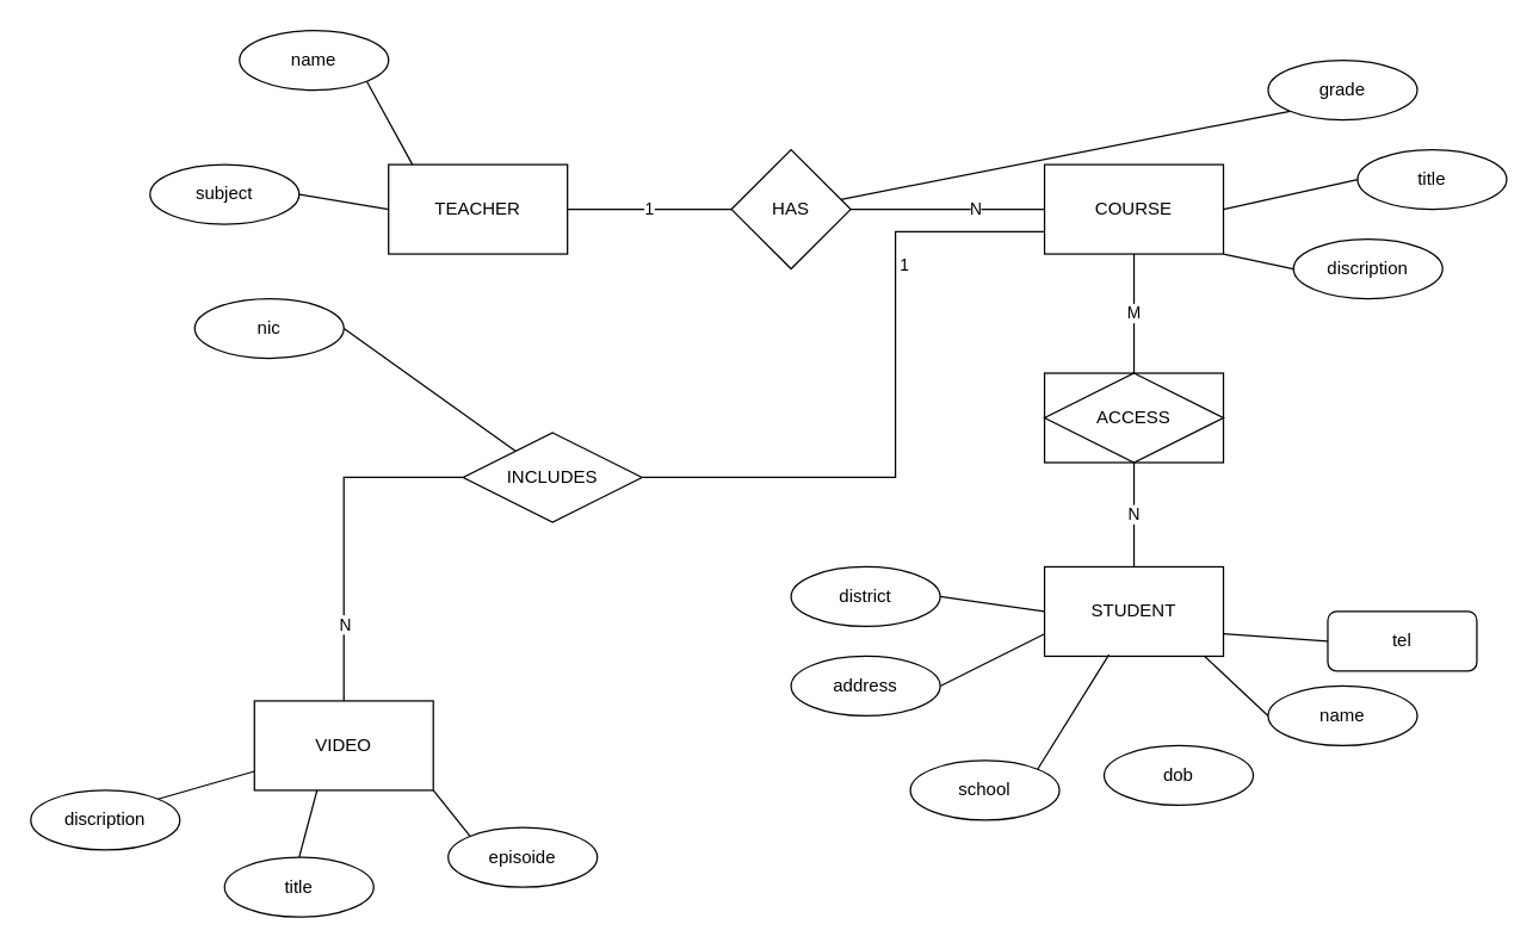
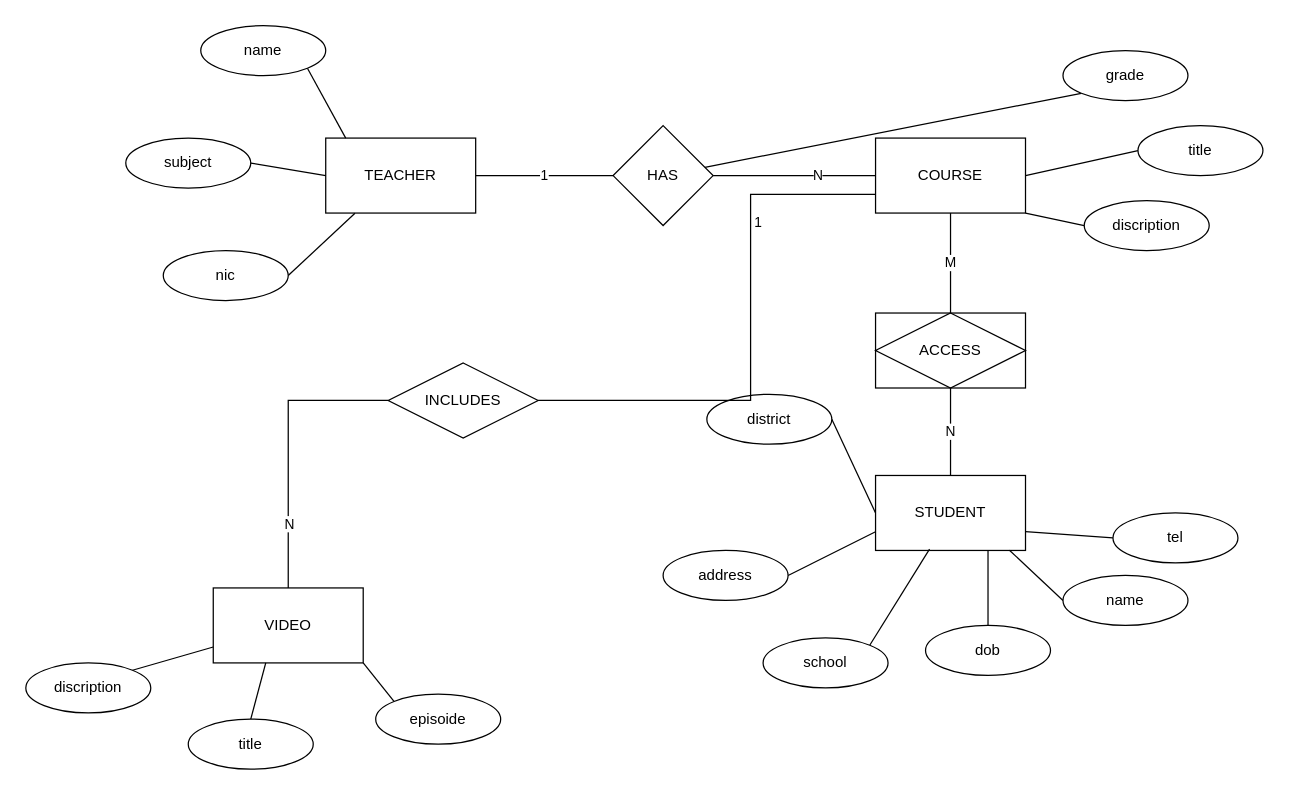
  <mxCell id="0" />
  <mxCell id="1" parent="0" />
  <mxCell id="2" value="N" style="edgeStyle=orthogonalEdgeStyle;rounded=0;orthogonalLoop=1;jettySize=auto;html=1;endArrow=none;endFill=0;" edge="1" parent="1" source="3" target="11"><mxGeometry relative="1" as="geometry" /></mxCell>
  <mxCell id="3" value="STUDENT" style="rounded=0;whiteSpace=wrap;html=1;" vertex="1" parent="1"><mxGeometry x="700" y="380" width="120" height="60" as="geometry" /></mxCell>
  <mxCell id="4" style="edgeStyle=orthogonalEdgeStyle;rounded=0;orthogonalLoop=1;jettySize=auto;html=1;entryX=1;entryY=0.5;entryDx=0;entryDy=0;endArrow=none;endFill=0;" edge="1" parent="1" source="6" target="9"><mxGeometry relative="1" as="geometry" /></mxCell>
  <mxCell id="5" value="N" style="edgeLabel;html=1;align=center;verticalAlign=middle;resizable=0;points=[];" vertex="1" connectable="0" parent="4"><mxGeometry x="-0.28" y="-1" relative="1" as="geometry"><mxPoint as="offset" /></mxGeometry></mxCell>
  <mxCell id="6" value="COURSE" style="rounded=0;whiteSpace=wrap;html=1;" vertex="1" parent="1"><mxGeometry x="700" y="110" width="120" height="60" as="geometry" /></mxCell>
  <mxCell id="7" value="1" style="edgeStyle=orthogonalEdgeStyle;rounded=0;orthogonalLoop=1;jettySize=auto;html=1;entryX=0;entryY=0.5;entryDx=0;entryDy=0;endArrow=none;endFill=0;" edge="1" parent="1" source="8" target="9"><mxGeometry relative="1" as="geometry" /></mxCell>
  <mxCell id="8" value="TEACHER" style="rounded=0;whiteSpace=wrap;html=1;" vertex="1" parent="1"><mxGeometry x="260" y="110" width="120" height="60" as="geometry" /></mxCell>
  <mxCell id="9" value="HAS" style="rhombus;whiteSpace=wrap;html=1;" vertex="1" parent="1"><mxGeometry x="490" y="100" width="80" height="80" as="geometry" /></mxCell>
  <mxCell id="10" value="M" style="edgeStyle=orthogonalEdgeStyle;rounded=0;orthogonalLoop=1;jettySize=auto;html=1;endArrow=none;endFill=0;" edge="1" parent="1" source="11" target="6"><mxGeometry relative="1" as="geometry" /></mxCell>
  <mxCell id="11" value="ACCESS" style="shape=associativeEntity;whiteSpace=wrap;html=1;align=center;" vertex="1" parent="1"><mxGeometry x="700" y="250" width="120" height="60" as="geometry" /></mxCell>
  <mxCell id="12" style="edgeStyle=none;rounded=0;orthogonalLoop=1;jettySize=auto;html=1;exitX=0;exitY=0.5;exitDx=0;exitDy=0;entryX=0.893;entryY=0.997;entryDx=0;entryDy=0;entryPerimeter=0;endArrow=none;endFill=0;" edge="1" parent="1" source="13" target="3"><mxGeometry relative="1" as="geometry" /></mxCell>
  <mxCell id="13" value="name" style="ellipse;whiteSpace=wrap;html=1;align=center;" vertex="1" parent="1"><mxGeometry x="850" y="460" width="100" height="40" as="geometry" /></mxCell>
+ <mxCell id="14" style="edgeStyle=none;rounded=0;orthogonalLoop=1;jettySize=auto;html=1;exitX=0.5;exitY=0;exitDx=0;exitDy=0;entryX=0.75;entryY=1;entryDx=0;entryDy=0;endArrow=none;endFill=0;" edge="1" parent="1" source="15" target="3"><mxGeometry relative="1" as="geometry" /></mxCell>
  <mxCell id="15" value="dob" style="ellipse;whiteSpace=wrap;html=1;align=center;" vertex="1" parent="1"><mxGeometry x="740" y="500" width="100" height="40" as="geometry" /></mxCell>
  <mxCell id="16" style="edgeStyle=none;rounded=0;orthogonalLoop=1;jettySize=auto;html=1;exitX=1;exitY=0;exitDx=0;exitDy=0;entryX=0.36;entryY=0.983;entryDx=0;entryDy=0;entryPerimeter=0;endArrow=none;endFill=0;" edge="1" parent="1" source="17" target="3"><mxGeometry relative="1" as="geometry" /></mxCell>
  <mxCell id="17" value="school" style="ellipse;whiteSpace=wrap;html=1;align=center;" vertex="1" parent="1"><mxGeometry x="610" y="510" width="100" height="40" as="geometry" /></mxCell>
  <mxCell id="18" style="edgeStyle=none;rounded=0;orthogonalLoop=1;jettySize=auto;html=1;exitX=1;exitY=0.5;exitDx=0;exitDy=0;entryX=0;entryY=0.75;entryDx=0;entryDy=0;endArrow=none;endFill=0;" edge="1" parent="1" source="19" target="3"><mxGeometry relative="1" as="geometry" /></mxCell>
  <mxCell id="19" value="address" style="ellipse;whiteSpace=wrap;html=1;align=center;" vertex="1" parent="1"><mxGeometry x="530" y="440" width="100" height="40" as="geometry" /></mxCell>
  <mxCell id="20" style="rounded=0;orthogonalLoop=1;jettySize=auto;html=1;exitX=0;exitY=0.5;exitDx=0;exitDy=0;entryX=1;entryY=0.75;entryDx=0;entryDy=0;endArrow=none;endFill=0;" edge="1" parent="1" source="21" target="3"><mxGeometry relative="1" as="geometry" /></mxCell>
- <mxCell id="21" value="tel" style="whiteSpace=wrap;html=1;align=center;rounded=1;" vertex="1" parent="1"><mxGeometry x="890" y="410" width="100" height="40" as="geometry" /></mxCell>
+ <mxCell id="21" value="tel" style="ellipse;whiteSpace=wrap;html=1;align=center;" vertex="1" parent="1"><mxGeometry x="890" y="410" width="100" height="40" as="geometry" /></mxCell>
  <mxCell id="22" style="edgeStyle=none;rounded=0;orthogonalLoop=1;jettySize=auto;html=1;exitX=1;exitY=0.5;exitDx=0;exitDy=0;entryX=0;entryY=0.5;entryDx=0;entryDy=0;endArrow=none;endFill=0;" edge="1" parent="1" source="23" target="3"><mxGeometry relative="1" as="geometry" /></mxCell>
- <mxCell id="23" value="district" style="ellipse;whiteSpace=wrap;html=1;align=center;" vertex="1" parent="1"><mxGeometry x="530" y="380" width="100" height="40" as="geometry" /></mxCell>
+ <mxCell id="23" value="district" style="ellipse;whiteSpace=wrap;html=1;align=center;" vertex="1" parent="1"><mxGeometry x="565" y="315" width="100" height="40" as="geometry" /></mxCell>
  <mxCell id="24" style="edgeStyle=none;rounded=0;orthogonalLoop=1;jettySize=auto;html=1;exitX=1;exitY=1;exitDx=0;exitDy=0;endArrow=none;endFill=0;" edge="1" parent="1" source="25"><mxGeometry relative="1" as="geometry"><mxPoint x="276" y="110" as="targetPoint" /></mxGeometry></mxCell>
  <mxCell id="25" value="name" style="ellipse;whiteSpace=wrap;html=1;align=center;" vertex="1" parent="1"><mxGeometry x="160" y="20" width="100" height="40" as="geometry" /></mxCell>
  <mxCell id="26" style="edgeStyle=none;rounded=0;orthogonalLoop=1;jettySize=auto;html=1;exitX=1;exitY=0.5;exitDx=0;exitDy=0;entryX=0;entryY=0.5;entryDx=0;entryDy=0;endArrow=none;endFill=0;" edge="1" parent="1" source="27" target="8"><mxGeometry relative="1" as="geometry" /></mxCell>
  <mxCell id="27" value="subject" style="ellipse;whiteSpace=wrap;html=1;align=center;" vertex="1" parent="1"><mxGeometry x="100" y="110" width="100" height="40" as="geometry" /></mxCell>
- <mxCell id="28" style="edgeStyle=none;rounded=0;orthogonalLoop=1;jettySize=auto;html=1;exitX=1;exitY=0.5;exitDx=0;exitDy=0;endArrow=none;endFill=0;" edge="1" parent="1" source="29" target="41"><mxGeometry relative="1" as="geometry" /></mxCell>
+ <mxCell id="28" style="edgeStyle=none;rounded=0;orthogonalLoop=1;jettySize=auto;html=1;exitX=1;exitY=0.5;exitDx=0;exitDy=0;entryX=0.195;entryY=1.003;entryDx=0;entryDy=0;entryPerimeter=0;endArrow=none;endFill=0;" edge="1" parent="1" source="29" target="8"><mxGeometry relative="1" as="geometry" /></mxCell>
  <mxCell id="29" value="nic" style="ellipse;whiteSpace=wrap;html=1;align=center;" vertex="1" parent="1"><mxGeometry x="130" y="200" width="100" height="40" as="geometry" /></mxCell>
  <mxCell id="30" style="edgeStyle=none;rounded=0;orthogonalLoop=1;jettySize=auto;html=1;exitX=0;exitY=1;exitDx=0;exitDy=0;endArrow=none;endFill=0;" edge="1" parent="1" source="31" target="9"><mxGeometry relative="1" as="geometry" /></mxCell>
  <mxCell id="31" value="grade" style="ellipse;whiteSpace=wrap;html=1;align=center;" vertex="1" parent="1"><mxGeometry x="850" y="40" width="100" height="40" as="geometry" /></mxCell>
  <mxCell id="32" style="edgeStyle=none;rounded=0;orthogonalLoop=1;jettySize=auto;html=1;exitX=0;exitY=0.5;exitDx=0;exitDy=0;entryX=1;entryY=0.5;entryDx=0;entryDy=0;endArrow=none;endFill=0;" edge="1" parent="1" source="33" target="6"><mxGeometry relative="1" as="geometry" /></mxCell>
  <mxCell id="33" value="title" style="ellipse;whiteSpace=wrap;html=1;align=center;" vertex="1" parent="1"><mxGeometry x="910" y="100" width="100" height="40" as="geometry" /></mxCell>
  <mxCell id="34" style="edgeStyle=none;rounded=0;orthogonalLoop=1;jettySize=auto;html=1;exitX=0;exitY=0.5;exitDx=0;exitDy=0;entryX=1;entryY=1;entryDx=0;entryDy=0;endArrow=none;endFill=0;" edge="1" parent="1" source="35" target="6"><mxGeometry relative="1" as="geometry" /></mxCell>
  <mxCell id="35" value="discription" style="ellipse;whiteSpace=wrap;html=1;align=center;" vertex="1" parent="1"><mxGeometry x="867" y="160" width="100" height="40" as="geometry" /></mxCell>
  <mxCell id="36" value="VIDEO" style="rounded=0;whiteSpace=wrap;html=1;" vertex="1" parent="1"><mxGeometry x="170" y="470" width="120" height="60" as="geometry" /></mxCell>
  <mxCell id="37" style="edgeStyle=orthogonalEdgeStyle;rounded=0;orthogonalLoop=1;jettySize=auto;html=1;exitX=1;exitY=0.5;exitDx=0;exitDy=0;entryX=0;entryY=0.75;entryDx=0;entryDy=0;endArrow=none;endFill=0;" edge="1" parent="1" source="41" target="6"><mxGeometry relative="1" as="geometry"><Array as="points"><mxPoint x="600" y="320" /><mxPoint x="600" y="155" /></Array></mxGeometry></mxCell>
  <mxCell id="38" value="1" style="edgeLabel;html=1;align=center;verticalAlign=middle;resizable=0;points=[];" vertex="1" connectable="0" parent="37"><mxGeometry x="0.439" y="-5" relative="1" as="geometry"><mxPoint as="offset" /></mxGeometry></mxCell>
  <mxCell id="39" style="edgeStyle=orthogonalEdgeStyle;rounded=0;orthogonalLoop=1;jettySize=auto;html=1;exitX=0;exitY=0.5;exitDx=0;exitDy=0;entryX=0.5;entryY=0;entryDx=0;entryDy=0;endArrow=none;endFill=0;" edge="1" parent="1" source="41" target="36"><mxGeometry relative="1" as="geometry" /></mxCell>
  <mxCell id="40" value="N" style="edgeLabel;html=1;align=center;verticalAlign=middle;resizable=0;points=[];" vertex="1" connectable="0" parent="39"><mxGeometry x="0.54" relative="1" as="geometry"><mxPoint y="1" as="offset" /></mxGeometry></mxCell>
  <mxCell id="41" value="INCLUDES" style="shape=rhombus;perimeter=rhombusPerimeter;whiteSpace=wrap;html=1;align=center;" vertex="1" parent="1"><mxGeometry x="310" y="290" width="120" height="60" as="geometry" /></mxCell>
  <mxCell id="42" style="rounded=0;orthogonalLoop=1;jettySize=auto;html=1;exitX=0;exitY=0;exitDx=0;exitDy=0;entryX=1;entryY=1;entryDx=0;entryDy=0;endArrow=none;endFill=0;" edge="1" parent="1" source="43" target="36"><mxGeometry relative="1" as="geometry" /></mxCell>
  <mxCell id="43" value="episoide" style="ellipse;whiteSpace=wrap;html=1;align=center;" vertex="1" parent="1"><mxGeometry x="300" y="555" width="100" height="40" as="geometry" /></mxCell>
  <mxCell id="44" style="edgeStyle=none;rounded=0;orthogonalLoop=1;jettySize=auto;html=1;exitX=0.5;exitY=0;exitDx=0;exitDy=0;endArrow=none;endFill=0;" edge="1" parent="1" source="45"><mxGeometry relative="1" as="geometry"><mxPoint x="212" y="530" as="targetPoint" /></mxGeometry></mxCell>
  <mxCell id="45" value="title" style="ellipse;whiteSpace=wrap;html=1;align=center;" vertex="1" parent="1"><mxGeometry x="150" y="575" width="100" height="40" as="geometry" /></mxCell>
  <mxCell id="46" style="edgeStyle=none;rounded=0;orthogonalLoop=1;jettySize=auto;html=1;exitX=1;exitY=0;exitDx=0;exitDy=0;endArrow=none;endFill=0;" edge="1" parent="1" source="47" target="36"><mxGeometry relative="1" as="geometry" /></mxCell>
  <mxCell id="47" value="discription" style="ellipse;whiteSpace=wrap;html=1;align=center;" vertex="1" parent="1"><mxGeometry x="20" y="530" width="100" height="40" as="geometry" /></mxCell>
